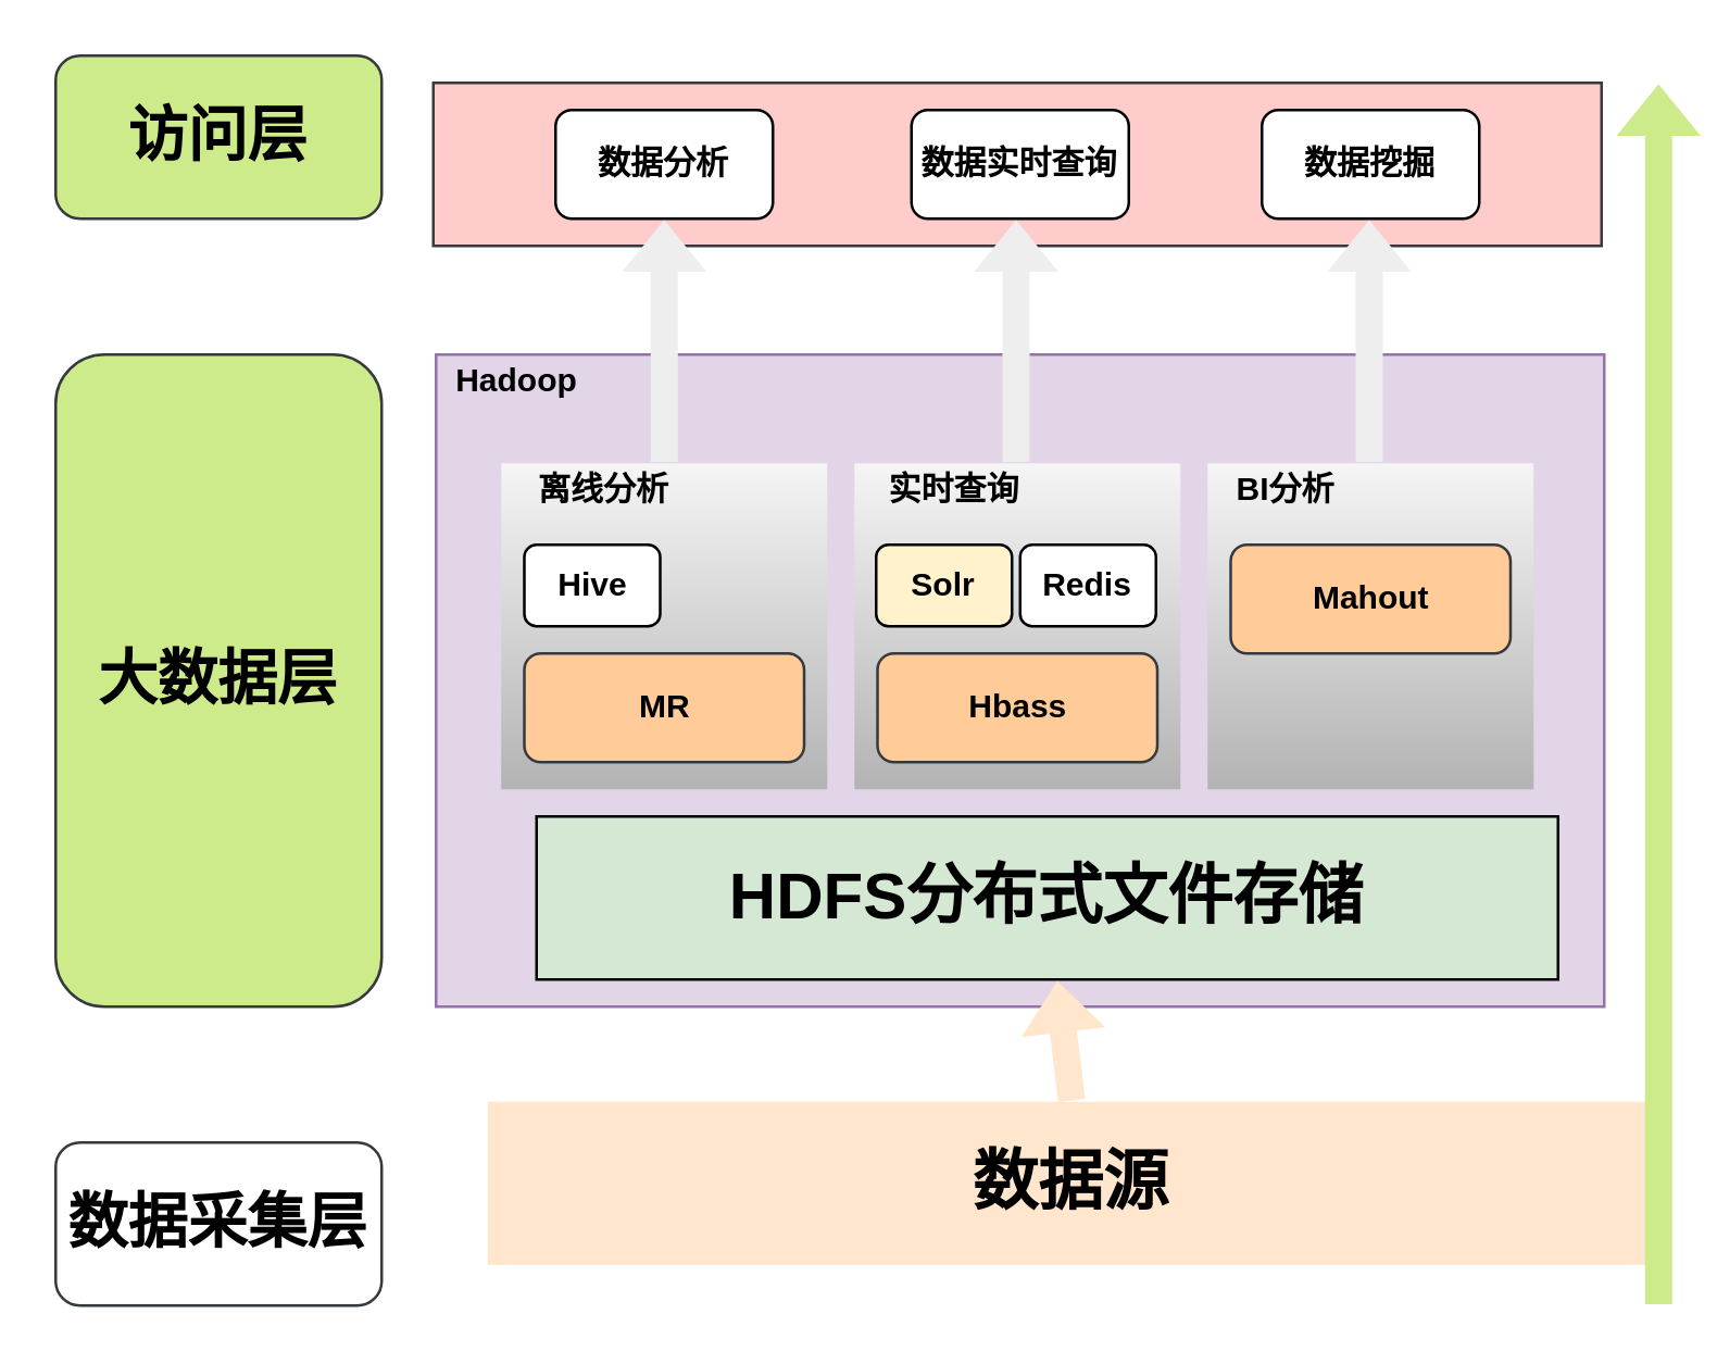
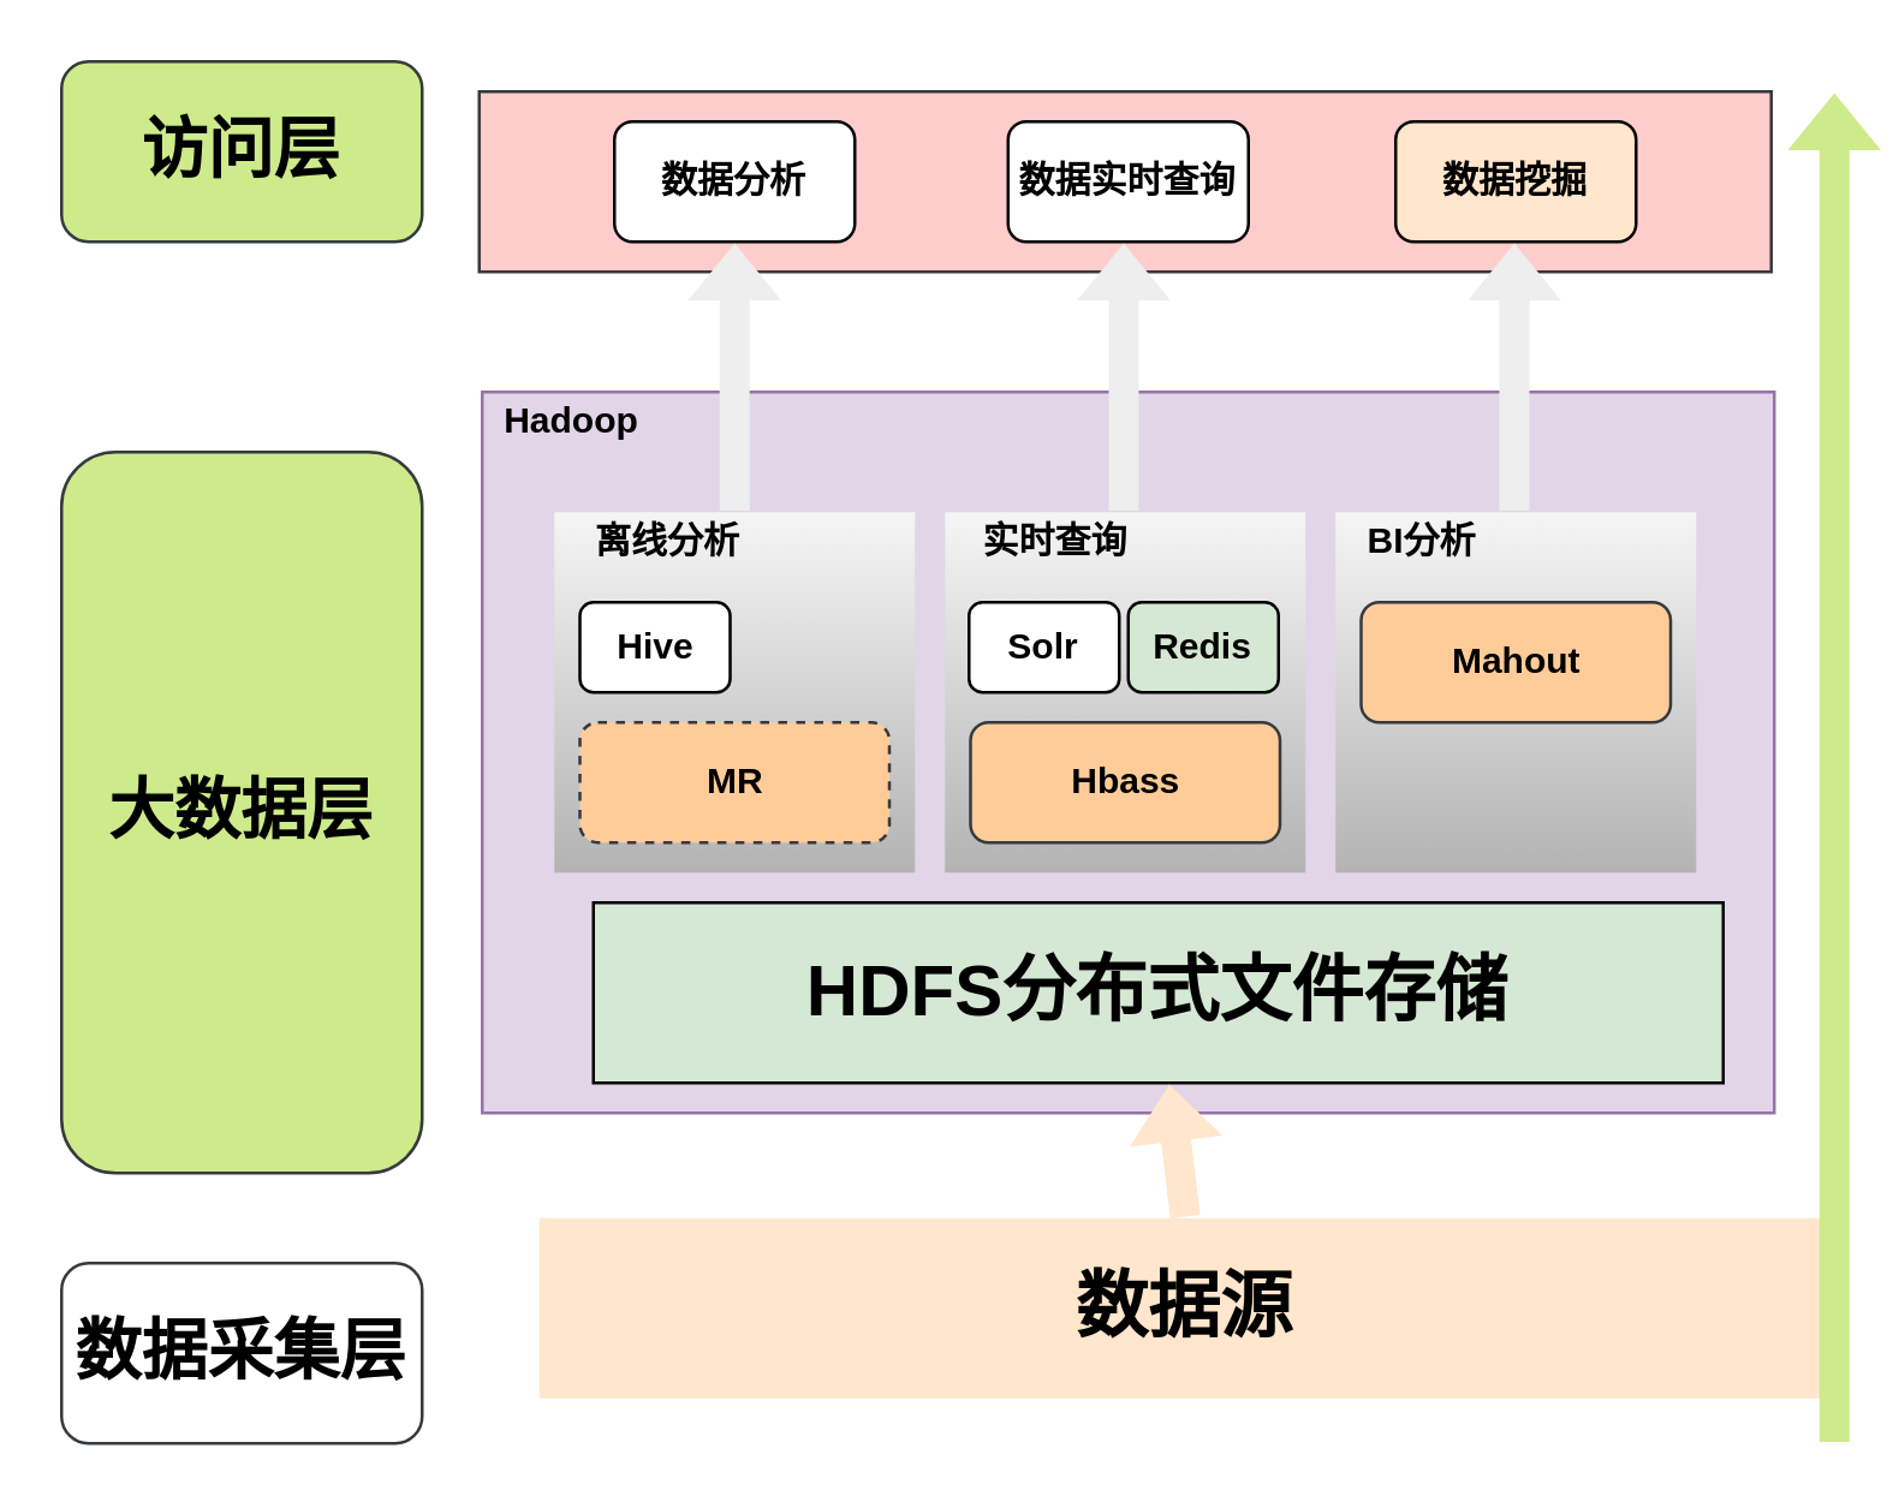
  <mxCell id="0" />
  <mxCell id="1" parent="0" />
  <mxCell id="2" value="&lt;h1&gt;&lt;font face=&quot;Comic Sans MS&quot;&gt;&lt;span&gt;数据源&lt;/span&gt;&lt;/font&gt;&lt;/h1&gt;" style="rounded=0;whiteSpace=wrap;html=1;fillColor=#ffe6cc;strokeColor=none;fontStyle=1" parent="1" vertex="1"><mxGeometry x="179" y="405" width="430" height="60" as="geometry" /></mxCell>
  <mxCell id="3" value="" style="rounded=0;whiteSpace=wrap;html=1;fillColor=#e1d5e7;strokeColor=#9673a6;fontStyle=1" parent="1" vertex="1"><mxGeometry x="160" y="130" width="430" height="240" as="geometry" /></mxCell>
  <mxCell id="4" value="&lt;h1&gt;HDFS分布式文件存储&lt;/h1&gt;" style="rounded=0;whiteSpace=wrap;html=1;fillColor=#d5e8d4;strokeColor=#000000;fontStyle=1" parent="1" vertex="1"><mxGeometry x="197" y="300" width="376" height="60" as="geometry" /></mxCell>
  <mxCell id="5" value="" style="shape=flexArrow;endArrow=classic;html=1;exitX=0.5;exitY=0;exitDx=0;exitDy=0;fillColor=#ffe6cc;strokeColor=none;fontStyle=1" parent="1" source="2" target="4" edge="1"><mxGeometry width="50" height="50" relative="1" as="geometry"><mxPoint x="340" y="410" as="sourcePoint" /><mxPoint x="390" y="360" as="targetPoint" /></mxGeometry></mxCell>
  <mxCell id="6" value="&lt;div align=&quot;left&quot;&gt;&lt;h2&gt;&lt;br&gt;&lt;/h2&gt;&lt;/div&gt;" style="whiteSpace=wrap;html=1;aspect=fixed;strokeColor=none;align=left;gradientColor=#b3b3b3;fillColor=#f5f5f5;fontStyle=1" parent="1" vertex="1"><mxGeometry x="184" y="170" width="120" height="120" as="geometry" /></mxCell>
  <mxCell id="7" value="离线分析" style="text;html=1;strokeColor=none;fillColor=none;align=center;verticalAlign=middle;whiteSpace=wrap;rounded=0;fontStyle=1" parent="1" vertex="1"><mxGeometry x="192.5" y="170" width="57.5" height="20" as="geometry" /></mxCell>
  <mxCell id="8" value="Hadoop" style="text;html=1;strokeColor=none;fillColor=none;align=center;verticalAlign=middle;whiteSpace=wrap;rounded=0;fontStyle=1" parent="1" vertex="1"><mxGeometry x="170" y="130" width="40" height="20" as="geometry" /></mxCell>
  <mxCell id="9" value="&lt;div align=&quot;left&quot;&gt;&lt;h2&gt;&lt;br&gt;&lt;/h2&gt;&lt;/div&gt;" style="whiteSpace=wrap;html=1;aspect=fixed;strokeColor=none;align=left;gradientColor=#b3b3b3;fillColor=#f5f5f5;fontStyle=1" parent="1" vertex="1"><mxGeometry x="314" y="170" width="120" height="120" as="geometry" /></mxCell>
  <mxCell id="10" value="&lt;div align=&quot;left&quot;&gt;&lt;h2&gt;&lt;br&gt;&lt;/h2&gt;&lt;/div&gt;" style="whiteSpace=wrap;html=1;aspect=fixed;strokeColor=none;align=left;gradientColor=#b3b3b3;fillColor=#f5f5f5;fontStyle=1" parent="1" vertex="1"><mxGeometry x="444" y="170" width="120" height="120" as="geometry" /></mxCell>
  <mxCell id="11" value="实时查询" style="text;html=1;strokeColor=none;fillColor=none;align=center;verticalAlign=middle;whiteSpace=wrap;rounded=0;fontStyle=1" parent="1" vertex="1"><mxGeometry x="322.5" y="170" width="56" height="20" as="geometry" /></mxCell>
  <mxCell id="12" value="BI分析" style="text;html=1;strokeColor=none;fillColor=none;align=center;verticalAlign=middle;whiteSpace=wrap;rounded=0;fontStyle=1" parent="1" vertex="1"><mxGeometry x="452.5" y="170" width="40" height="20" as="geometry" /></mxCell>
- <mxCell id="13" value="MR" style="rounded=1;whiteSpace=wrap;html=1;strokeColor=#36393d;fillColor=#ffcc99;fontStyle=1" parent="1" vertex="1"><mxGeometry x="192.5" y="240" width="103" height="40" as="geometry" /></mxCell>
+ <mxCell id="13" value="MR" style="rounded=1;whiteSpace=wrap;html=1;strokeColor=#36393d;fillColor=#ffcc99;fontStyle=1;dashed=1;" parent="1" vertex="1"><mxGeometry x="192.5" y="240" width="103" height="40" as="geometry" /></mxCell>
  <mxCell id="14" value="Mahout" style="rounded=1;whiteSpace=wrap;html=1;strokeColor=#36393d;fillColor=#ffcc99;fontStyle=1" parent="1" vertex="1"><mxGeometry x="452.5" y="200" width="103" height="40" as="geometry" /></mxCell>
  <mxCell id="15" value="Hbass" style="rounded=1;whiteSpace=wrap;html=1;strokeColor=#36393d;fillColor=#ffcc99;fontStyle=1" parent="1" vertex="1"><mxGeometry x="322.5" y="240" width="103" height="40" as="geometry" /></mxCell>
  <mxCell id="16" value="Hive" style="rounded=1;whiteSpace=wrap;html=1;strokeColor=#000000;fontStyle=1" parent="1" vertex="1"><mxGeometry x="192.5" y="200" width="50" height="30" as="geometry" /></mxCell>
- <mxCell id="17" value="Solr" style="rounded=1;whiteSpace=wrap;html=1;strokeColor=#000000;fontStyle=1;fillColor=#fff2cc;" parent="1" vertex="1"><mxGeometry x="322" y="200" width="50" height="30" as="geometry" /></mxCell>
- <mxCell id="18" value="Redis" style="rounded=1;whiteSpace=wrap;html=1;strokeColor=#000000;fontStyle=1" parent="1" vertex="1"><mxGeometry x="375" y="200" width="50" height="30" as="geometry" /></mxCell>
+ <mxCell id="17" value="Solr" style="rounded=1;whiteSpace=wrap;html=1;strokeColor=#000000;fontStyle=1" parent="1" vertex="1"><mxGeometry x="322" y="200" width="50" height="30" as="geometry" /></mxCell>
+ <mxCell id="18" value="Redis" style="rounded=1;whiteSpace=wrap;html=1;strokeColor=#000000;fontStyle=1;fillColor=#d5e8d4;" parent="1" vertex="1"><mxGeometry x="375" y="200" width="50" height="30" as="geometry" /></mxCell>
  <mxCell id="19" value="" style="rounded=0;whiteSpace=wrap;html=1;fillColor=#ffcccc;strokeColor=#36393d;fontStyle=1" parent="1" vertex="1"><mxGeometry x="159" y="30" width="430" height="60" as="geometry" /></mxCell>
  <mxCell id="20" value="数据分析" style="rounded=1;whiteSpace=wrap;html=1;strokeColor=#000000;fontStyle=1" parent="1" vertex="1"><mxGeometry x="204" y="40" width="80" height="40" as="geometry" /></mxCell>
  <mxCell id="21" value="数据实时查询" style="rounded=1;whiteSpace=wrap;html=1;strokeColor=#000000;fontStyle=1" parent="1" vertex="1"><mxGeometry x="335" y="40" width="80" height="40" as="geometry" /></mxCell>
- <mxCell id="22" value="数据挖掘" style="rounded=1;whiteSpace=wrap;html=1;strokeColor=#000000;fontStyle=1" parent="1" vertex="1"><mxGeometry x="464" y="40" width="80" height="40" as="geometry" /></mxCell>
+ <mxCell id="22" value="数据挖掘" style="rounded=1;whiteSpace=wrap;html=1;strokeColor=#000000;fontStyle=1;fillColor=#ffe6cc;" parent="1" vertex="1"><mxGeometry x="464" y="40" width="80" height="40" as="geometry" /></mxCell>
  <mxCell id="23" value="" style="shape=flexArrow;endArrow=classic;html=1;exitX=0.5;exitY=0;exitDx=0;exitDy=0;entryX=0.5;entryY=1;entryDx=0;entryDy=0;strokeColor=none;fillColor=#eeeeee;" parent="1" source="6" target="20" edge="1"><mxGeometry width="50" height="50" relative="1" as="geometry"><mxPoint x="20" y="250" as="sourcePoint" /><mxPoint x="70" y="200" as="targetPoint" /></mxGeometry></mxCell>
  <mxCell id="24" value="" style="shape=flexArrow;endArrow=classic;html=1;exitX=0.5;exitY=0;exitDx=0;exitDy=0;entryX=0.5;entryY=1;entryDx=0;entryDy=0;strokeColor=none;fillColor=#eeeeee;" parent="1" edge="1"><mxGeometry width="50" height="50" relative="1" as="geometry"><mxPoint x="373.5" y="170" as="sourcePoint" /><mxPoint x="373.5" y="80" as="targetPoint" /></mxGeometry></mxCell>
  <mxCell id="25" value="" style="shape=flexArrow;endArrow=classic;html=1;exitX=0.5;exitY=0;exitDx=0;exitDy=0;entryX=0.5;entryY=1;entryDx=0;entryDy=0;strokeColor=none;fillColor=#eeeeee;" parent="1" edge="1"><mxGeometry width="50" height="50" relative="1" as="geometry"><mxPoint x="503.5" y="170" as="sourcePoint" /><mxPoint x="503.5" y="80" as="targetPoint" /></mxGeometry></mxCell>
  <mxCell id="26" value="数据采集层" style="rounded=1;whiteSpace=wrap;html=1;strokeColor=#36393d;fillColor=#ffffff;fontStyle=1;fontSize=22;" parent="1" vertex="1"><mxGeometry x="20" y="420" width="120" height="60" as="geometry" /></mxCell>
- <mxCell id="27" value="大数据层" style="rounded=1;whiteSpace=wrap;html=1;strokeColor=#36393d;fillColor=#cdeb8b;fontStyle=1;fontSize=22;" parent="1" vertex="1"><mxGeometry x="20" y="130" width="120" height="240" as="geometry" /></mxCell>
+ <mxCell id="27" value="大数据层" style="rounded=1;whiteSpace=wrap;html=1;strokeColor=#36393d;fillColor=#cdeb8b;fontStyle=1;fontSize=22;" parent="1" vertex="1"><mxGeometry x="20" y="150" width="120" height="240" as="geometry" /></mxCell>
  <mxCell id="28" value="访问层" style="rounded=1;whiteSpace=wrap;html=1;strokeColor=#36393d;fillColor=#cdeb8b;fontStyle=1;fontSize=22;" parent="1" vertex="1"><mxGeometry x="20" y="20" width="120" height="60" as="geometry" /></mxCell>
  <mxCell id="29" value="" style="shape=flexArrow;endArrow=classic;html=1;fontSize=22;fillColor=#cdeb8b;strokeColor=none;" parent="1" edge="1"><mxGeometry width="50" height="50" relative="1" as="geometry"><mxPoint x="610" y="480" as="sourcePoint" /><mxPoint x="610" y="30" as="targetPoint" /></mxGeometry></mxCell>
